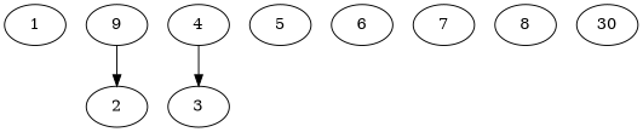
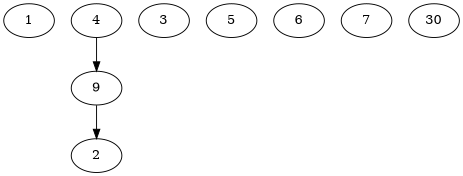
  digraph {
    node [Processor=0 Start=0 Weight=7]
    edge [Weight=26]
    1
    2 [Processor=1]
    9 [Processor=1 Start=13 Weight=4]
    4 [Processor=1 Start=7 Weight=6]
    3 [Start=7 Weight=2]
    5 [Processor=2 Weight=6]
    6 [Start=9 Weight=2]
    7 [Processor=3 Weight=9]
-   8 [Processor=2 Start=6]
    n10 [Processor=2 Start=13 Weight=2 label=30]
    9 -> 2
-   4 -> 3
+   4 -> 9
  }
